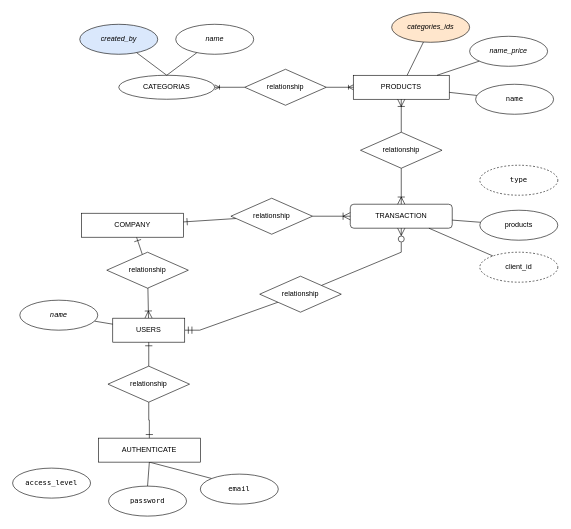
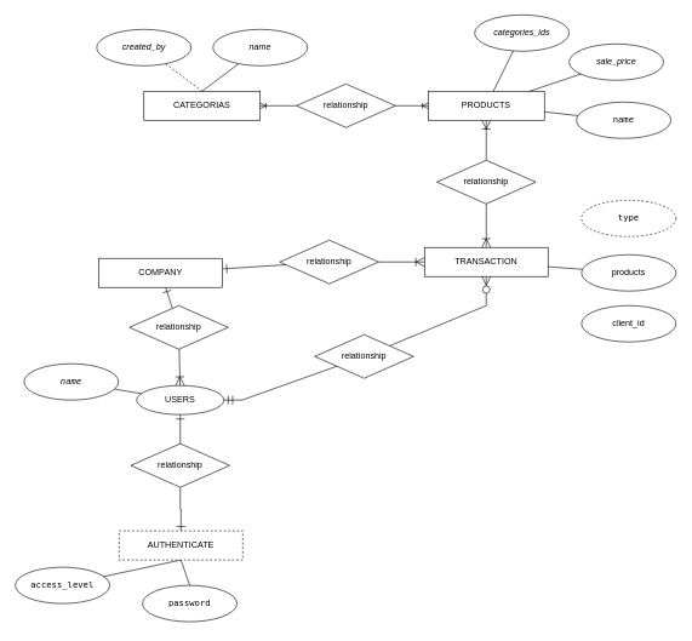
  <mxCell id="0" />
  <mxCell id="1" parent="0" />
  <mxCell id="2" style="edgeStyle=none;rounded=0;orthogonalLoop=1;jettySize=auto;html=1;startArrow=ERmandOne;startFill=0;endArrow=none;endFill=0;startSize=10;endSize=10;" parent="1" source="4" target="17" edge="1"><mxGeometry relative="1" as="geometry"><mxPoint x="421" y="400" as="targetPoint" /><Array as="points"><mxPoint x="332" y="550" /></Array></mxGeometry></mxCell>
  <mxCell id="3" style="edgeStyle=none;rounded=0;orthogonalLoop=1;jettySize=auto;html=1;fontSize=10;startArrow=ERoneToMany;startFill=0;endArrow=none;endFill=0;startSize=10;endSize=10;" edge="1" parent="1" source="4" target="48"><mxGeometry relative="1" as="geometry" /></mxCell>
- <mxCell id="4" value="USERS" style="rounded=0;whiteSpace=wrap;html=1;" parent="1" vertex="1"><mxGeometry x="187" y="530" width="120" height="40" as="geometry" /></mxCell>
+ <mxCell id="4" value="USERS" style="ellipse;whiteSpace=wrap;html=1;" parent="1" vertex="1"><mxGeometry x="187" y="530" width="120" height="40" as="geometry" /></mxCell>
+ <mxCell id="5" style="rounded=0;orthogonalLoop=1;jettySize=auto;html=1;startArrow=none;startFill=0;endArrow=none;endFill=0;entryX=0.5;entryY=1;entryDx=0;entryDy=0;" parent="1" source="6" target="27" edge="1"><mxGeometry relative="1" as="geometry" /></mxCell>
  <mxCell id="6" value="&lt;div style=&quot;text-align: left;&quot;&gt;&lt;pre dir=&quot;ltr&quot; id=&quot;tw-target-text&quot; data-placeholder=&quot;Tradução&quot; class=&quot;tw-data-text tw-text-large tw-ta&quot;&gt;access_level&lt;/pre&gt;&lt;/div&gt;" style="ellipse;whiteSpace=wrap;html=1;rounded=0;" parent="1" vertex="1"><mxGeometry x="20" y="780" width="130" height="50" as="geometry" /></mxCell>
- <mxCell id="7" style="edgeStyle=none;rounded=0;orthogonalLoop=1;jettySize=auto;html=1;entryX=0.5;entryY=1;entryDx=0;entryDy=0;startArrow=none;startFill=0;endArrow=none;endFill=0;exitX=0;exitY=0;exitDx=0;exitDy=0;" parent="1" source="8" target="27" edge="1"><mxGeometry relative="1" as="geometry"><mxPoint x="184.851" y="476.793" as="sourcePoint" /></mxGeometry></mxCell>
- <mxCell id="8" value="&lt;div style=&quot;text-align: left;&quot;&gt;&lt;pre dir=&quot;ltr&quot; id=&quot;tw-target-text&quot; data-placeholder=&quot;Tradução&quot; class=&quot;tw-data-text tw-text-large tw-ta&quot;&gt;email&lt;/pre&gt;&lt;/div&gt;" style="ellipse;whiteSpace=wrap;html=1;rounded=0;" parent="1" vertex="1"><mxGeometry x="333" y="790" width="130" height="50" as="geometry" /></mxCell>
  <mxCell id="9" style="edgeStyle=none;rounded=0;orthogonalLoop=1;jettySize=auto;html=1;startArrow=none;startFill=0;endArrow=none;endFill=0;" parent="1" source="10" target="4" edge="1"><mxGeometry relative="1" as="geometry"><mxPoint x="128.851" y="366.793" as="sourcePoint" /><mxPoint x="192" y="410" as="targetPoint" /></mxGeometry></mxCell>
  <mxCell id="10" value="&lt;div style=&quot;text-align: left;&quot;&gt;&lt;pre dir=&quot;ltr&quot; id=&quot;tw-target-text&quot; data-placeholder=&quot;Tradução&quot; class=&quot;tw-data-text tw-text-large tw-ta&quot;&gt;&lt;i&gt;name&lt;/i&gt;&lt;/pre&gt;&lt;/div&gt;" style="ellipse;whiteSpace=wrap;html=1;rounded=0;" parent="1" vertex="1"><mxGeometry x="32" y="500" width="130" height="50" as="geometry" /></mxCell>
  <mxCell id="11" value="PRODUCTS" style="rounded=0;whiteSpace=wrap;html=1;" parent="1" vertex="1"><mxGeometry x="588" y="125" width="160" height="40" as="geometry" /></mxCell>
- <mxCell id="12" value="TRANSACTION" style="whiteSpace=wrap;html=1;rounded=1;" parent="1" vertex="1"><mxGeometry x="583" y="340" width="170" height="40" as="geometry" /></mxCell>
+ <mxCell id="12" value="TRANSACTION" style="rounded=0;whiteSpace=wrap;html=1;" parent="1" vertex="1"><mxGeometry x="583" y="340" width="170" height="40" as="geometry" /></mxCell>
  <mxCell id="13" style="edgeStyle=none;rounded=0;orthogonalLoop=1;jettySize=auto;html=1;entryX=0.5;entryY=1;entryDx=0;entryDy=0;startArrow=none;startFill=0;endArrow=ERoneToMany;endFill=0;startSize=10;endSize=10;" parent="1" source="15" target="11" edge="1"><mxGeometry relative="1" as="geometry" /></mxCell>
  <mxCell id="14" style="edgeStyle=none;rounded=0;orthogonalLoop=1;jettySize=auto;html=1;entryX=0.5;entryY=0;entryDx=0;entryDy=0;startArrow=none;startFill=0;endArrow=ERoneToMany;endFill=0;startSize=10;endSize=10;" parent="1" source="15" target="12" edge="1"><mxGeometry relative="1" as="geometry" /></mxCell>
  <mxCell id="15" value="relationship" style="rhombus;whiteSpace=wrap;html=1;" parent="1" vertex="1"><mxGeometry x="600" y="220" width="136" height="60" as="geometry" /></mxCell>
  <mxCell id="16" style="edgeStyle=none;rounded=0;orthogonalLoop=1;jettySize=auto;html=1;startArrow=none;startFill=0;endArrow=ERzeroToMany;endFill=0;startSize=10;endSize=10;" parent="1" source="17" target="12" edge="1"><mxGeometry relative="1" as="geometry"><mxPoint x="588" y="295" as="sourcePoint" /><Array as="points"><mxPoint x="668" y="420" /></Array></mxGeometry></mxCell>
  <mxCell id="17" value="relationship" style="rhombus;whiteSpace=wrap;html=1;" parent="1" vertex="1"><mxGeometry x="432" y="460" width="136" height="60" as="geometry" /></mxCell>
  <mxCell id="18" style="rounded=0;orthogonalLoop=1;jettySize=auto;html=1;startArrow=none;startFill=0;endArrow=none;endFill=0;" parent="1" source="19" target="11" edge="1"><mxGeometry relative="1" as="geometry"><mxPoint x="722.996" y="110" as="targetPoint" /></mxGeometry></mxCell>
  <mxCell id="19" value="&lt;div style=&quot;text-align: left;&quot;&gt;&lt;pre dir=&quot;ltr&quot; id=&quot;tw-target-text&quot; data-placeholder=&quot;Tradução&quot; class=&quot;tw-data-text tw-text-large tw-ta&quot;&gt;name&lt;/pre&gt;&lt;/div&gt;" style="ellipse;whiteSpace=wrap;html=1;rounded=0;" parent="1" vertex="1"><mxGeometry x="792" y="140" width="130" height="50" as="geometry" /></mxCell>
- <mxCell id="20" value="&lt;i&gt;name_price&lt;/i&gt;" style="ellipse;whiteSpace=wrap;html=1;rounded=0;" parent="1" vertex="1"><mxGeometry x="782" y="60" width="130" height="50" as="geometry" /></mxCell>
+ <mxCell id="20" value="&lt;i&gt;sale_price&lt;/i&gt;" style="ellipse;whiteSpace=wrap;html=1;rounded=0;" parent="1" vertex="1"><mxGeometry x="782" y="60" width="130" height="50" as="geometry" /></mxCell>
  <mxCell id="21" style="rounded=0;orthogonalLoop=1;jettySize=auto;html=1;startArrow=none;startFill=0;endArrow=none;endFill=0;" parent="1" source="20" target="11" edge="1"><mxGeometry relative="1" as="geometry"><mxPoint x="732.996" y="120" as="targetPoint" /><mxPoint x="790.968" y="82.678" as="sourcePoint" /></mxGeometry></mxCell>
  <mxCell id="22" value="products" style="ellipse;whiteSpace=wrap;html=1;rounded=0;" parent="1" vertex="1"><mxGeometry x="799" y="350" width="130" height="50" as="geometry" /></mxCell>
  <mxCell id="23" value="&lt;div style=&quot;text-align: left;&quot;&gt;&lt;pre dir=&quot;ltr&quot; id=&quot;tw-target-text&quot; data-placeholder=&quot;Tradução&quot; class=&quot;tw-data-text tw-text-large tw-ta&quot;&gt;type&lt;/pre&gt;&lt;/div&gt;" style="ellipse;whiteSpace=wrap;html=1;rounded=0;dashed=1;" parent="1" vertex="1"><mxGeometry x="799" y="275" width="130" height="50" as="geometry" /></mxCell>
- <mxCell id="24" value="client_id" style="ellipse;whiteSpace=wrap;html=1;rounded=0;dashed=1;" parent="1" vertex="1"><mxGeometry x="799" y="420" width="130" height="50" as="geometry" /></mxCell>
+ <mxCell id="24" value="client_id" style="ellipse;whiteSpace=wrap;html=1;rounded=0;" parent="1" vertex="1"><mxGeometry x="799" y="420" width="130" height="50" as="geometry" /></mxCell>
  <mxCell id="25" style="rounded=0;orthogonalLoop=1;jettySize=auto;html=1;startArrow=none;startFill=0;endArrow=none;endFill=0;" parent="1" source="12" target="22" edge="1"><mxGeometry relative="1" as="geometry"><mxPoint x="578" y="420" as="targetPoint" /><mxPoint x="635.5" y="390" as="sourcePoint" /></mxGeometry></mxCell>
- <mxCell id="26" style="rounded=0;orthogonalLoop=1;jettySize=auto;html=1;startArrow=none;startFill=0;endArrow=none;endFill=0;" parent="1" source="12" target="24" edge="1"><mxGeometry relative="1" as="geometry"><mxPoint x="738" y="430" as="targetPoint" /><mxPoint x="688" y="400" as="sourcePoint" /></mxGeometry></mxCell>
- <mxCell id="27" value="AUTHENTICATE" style="rounded=0;whiteSpace=wrap;html=1;" parent="1" vertex="1"><mxGeometry x="163" y="730" width="170" height="40" as="geometry" /></mxCell>
+ <mxCell id="27" value="AUTHENTICATE" style="rounded=0;whiteSpace=wrap;html=1;dashed=1;" parent="1" vertex="1"><mxGeometry x="163" y="730" width="170" height="40" as="geometry" /></mxCell>
  <mxCell id="28" style="edgeStyle=orthogonalEdgeStyle;rounded=0;orthogonalLoop=1;jettySize=auto;html=1;endArrow=ERone;endFill=0;endSize=10;startSize=10;" parent="1" source="30" target="4" edge="1"><mxGeometry relative="1" as="geometry"><Array as="points" /><mxPoint x="262.059" y="740.026" as="sourcePoint" /></mxGeometry></mxCell>
  <mxCell id="29" style="edgeStyle=orthogonalEdgeStyle;rounded=0;orthogonalLoop=1;jettySize=auto;html=1;endArrow=ERone;endFill=0;endSize=10;startSize=10;" parent="1" source="30" target="27" edge="1"><mxGeometry relative="1" as="geometry" /></mxCell>
  <mxCell id="30" value="relationship" style="rhombus;whiteSpace=wrap;html=1;" parent="1" vertex="1"><mxGeometry x="179" y="610" width="136" height="60" as="geometry" /></mxCell>
- <mxCell id="31" value="&lt;div style=&quot;text-align: left;&quot;&gt;&lt;pre dir=&quot;ltr&quot; id=&quot;tw-target-text&quot; data-placeholder=&quot;Tradução&quot; class=&quot;tw-data-text tw-text-large tw-ta&quot;&gt;password&lt;/pre&gt;&lt;/div&gt;" style="ellipse;whiteSpace=wrap;html=1;rounded=0;" parent="1" vertex="1"><mxGeometry x="180" y="810" width="130" height="50" as="geometry" /></mxCell>
+ <mxCell id="31" value="&lt;div style=&quot;text-align: left;&quot;&gt;&lt;pre dir=&quot;ltr&quot; id=&quot;tw-target-text&quot; data-placeholder=&quot;Tradução&quot; class=&quot;tw-data-text tw-text-large tw-ta&quot;&gt;password&lt;/pre&gt;&lt;/div&gt;" style="ellipse;whiteSpace=wrap;html=1;rounded=0;" parent="1" vertex="1"><mxGeometry x="195" y="805" width="130" height="50" as="geometry" /></mxCell>
  <mxCell id="32" style="edgeStyle=none;rounded=0;orthogonalLoop=1;jettySize=auto;html=1;entryX=0.5;entryY=1;entryDx=0;entryDy=0;startArrow=none;startFill=0;endArrow=none;endFill=0;exitX=0.5;exitY=0;exitDx=0;exitDy=0;" parent="1" source="31" target="27" edge="1"><mxGeometry relative="1" as="geometry"><mxPoint x="353" y="860" as="sourcePoint" /><mxPoint x="258" y="780" as="targetPoint" /></mxGeometry></mxCell>
  <mxCell id="33" style="edgeStyle=none;rounded=0;orthogonalLoop=1;jettySize=auto;html=1;fontSize=10;endArrow=none;endFill=0;startArrow=ERoneToMany;startFill=0;entryX=0;entryY=0.5;entryDx=0;entryDy=0;" edge="1" parent="1" source="34" target="40"><mxGeometry relative="1" as="geometry" /></mxCell>
- <mxCell id="34" value="CATEGORIAS" style="ellipse;whiteSpace=wrap;html=1;" vertex="1" parent="1"><mxGeometry x="197" y="125" width="160" height="40" as="geometry" /></mxCell>
+ <mxCell id="34" value="CATEGORIAS" style="rounded=0;whiteSpace=wrap;html=1;" vertex="1" parent="1"><mxGeometry x="197" y="125" width="160" height="40" as="geometry" /></mxCell>
  <mxCell id="35" style="rounded=0;orthogonalLoop=1;jettySize=auto;html=1;fontSize=10;endArrow=none;endFill=0;entryX=0.5;entryY=0;entryDx=0;entryDy=0;" edge="1" parent="1" source="36" target="34"><mxGeometry relative="1" as="geometry" /></mxCell>
  <mxCell id="36" value="&lt;i&gt;name&lt;/i&gt;" style="ellipse;whiteSpace=wrap;html=1;rounded=0;" vertex="1" parent="1"><mxGeometry x="292" y="40" width="130" height="50" as="geometry" /></mxCell>
- <mxCell id="37" style="rounded=0;orthogonalLoop=1;jettySize=auto;html=1;fontSize=10;endArrow=none;endFill=0;entryX=0.5;entryY=0;entryDx=0;entryDy=0;" edge="1" parent="1" source="38" target="34"><mxGeometry relative="1" as="geometry" /></mxCell>
- <mxCell id="38" value="&lt;i&gt;created_by&lt;/i&gt;" style="ellipse;whiteSpace=wrap;html=1;rounded=0;fillColor=#dae8fc;" vertex="1" parent="1"><mxGeometry x="132" y="40" width="130" height="50" as="geometry" /></mxCell>
+ <mxCell id="37" style="rounded=0;orthogonalLoop=1;jettySize=auto;html=1;fontSize=10;endArrow=none;endFill=0;entryX=0.5;entryY=0;entryDx=0;entryDy=0;dashed=1;" edge="1" parent="1" source="38" target="34"><mxGeometry relative="1" as="geometry" /></mxCell>
+ <mxCell id="38" value="&lt;i&gt;created_by&lt;/i&gt;" style="ellipse;whiteSpace=wrap;html=1;rounded=0;" vertex="1" parent="1"><mxGeometry x="132" y="40" width="130" height="50" as="geometry" /></mxCell>
  <mxCell id="39" style="edgeStyle=none;rounded=0;orthogonalLoop=1;jettySize=auto;html=1;entryX=0;entryY=0.5;entryDx=0;entryDy=0;fontSize=10;startArrow=none;startFill=0;endArrow=ERoneToMany;endFill=0;" edge="1" parent="1" source="40" target="11"><mxGeometry relative="1" as="geometry" /></mxCell>
  <mxCell id="40" value="relationship" style="rhombus;whiteSpace=wrap;html=1;" vertex="1" parent="1"><mxGeometry x="407" y="115" width="136" height="60" as="geometry" /></mxCell>
  <mxCell id="41" style="edgeStyle=none;rounded=0;orthogonalLoop=1;jettySize=auto;html=1;fontSize=10;startArrow=none;startFill=0;endArrow=none;endFill=0;" edge="1" parent="1" source="42" target="11"><mxGeometry relative="1" as="geometry" /></mxCell>
- <mxCell id="42" value="&lt;i&gt;categories_ids&lt;/i&gt;" style="ellipse;whiteSpace=wrap;html=1;rounded=0;fillColor=#ffe6cc;" vertex="1" parent="1"><mxGeometry x="652" y="20" width="130" height="50" as="geometry" /></mxCell>
+ <mxCell id="42" value="&lt;i&gt;categories_ids&lt;/i&gt;" style="ellipse;whiteSpace=wrap;html=1;rounded=0;" vertex="1" parent="1"><mxGeometry x="652" y="20" width="130" height="50" as="geometry" /></mxCell>
  <mxCell id="43" style="edgeStyle=none;rounded=0;orthogonalLoop=1;jettySize=auto;html=1;fontSize=10;startArrow=ERone;startFill=0;endArrow=none;endFill=0;startSize=10;endSize=10;" edge="1" parent="1" source="44" target="48"><mxGeometry relative="1" as="geometry" /></mxCell>
  <mxCell id="44" value="COMPANY" style="rounded=0;whiteSpace=wrap;html=1;" vertex="1" parent="1"><mxGeometry x="135" y="355" width="170" height="40" as="geometry" /></mxCell>
  <mxCell id="45" style="edgeStyle=none;rounded=0;orthogonalLoop=1;jettySize=auto;html=1;fontSize=10;startArrow=none;startFill=0;endArrow=ERoneToMany;endFill=0;endSize=10;startSize=10;" edge="1" parent="1" source="47" target="12"><mxGeometry relative="1" as="geometry" /></mxCell>
  <mxCell id="46" style="edgeStyle=none;rounded=0;orthogonalLoop=1;jettySize=auto;html=1;fontSize=10;startArrow=none;startFill=0;endArrow=ERone;endFill=0;endSize=10;startSize=10;" edge="1" parent="1" source="47" target="44"><mxGeometry relative="1" as="geometry" /></mxCell>
  <mxCell id="47" value="relationship" style="rhombus;whiteSpace=wrap;html=1;" vertex="1" parent="1"><mxGeometry x="384" y="330" width="136" height="60" as="geometry" /></mxCell>
  <mxCell id="48" value="relationship" style="rhombus;whiteSpace=wrap;html=1;" vertex="1" parent="1"><mxGeometry x="177" y="420" width="136" height="60" as="geometry" /></mxCell>
